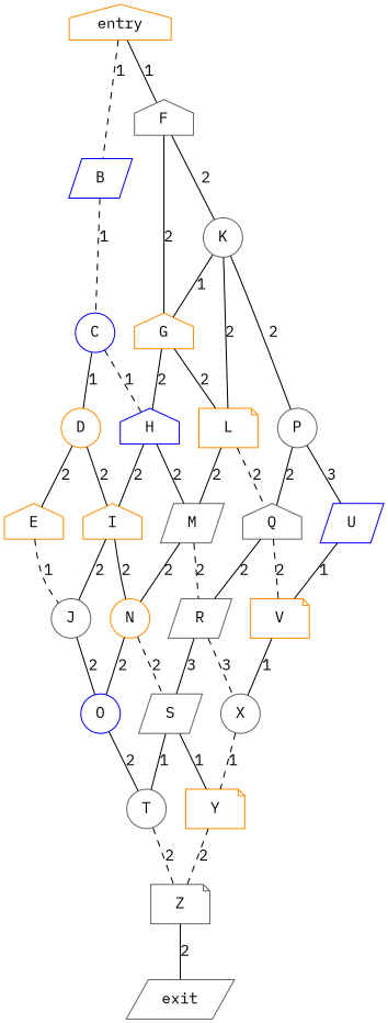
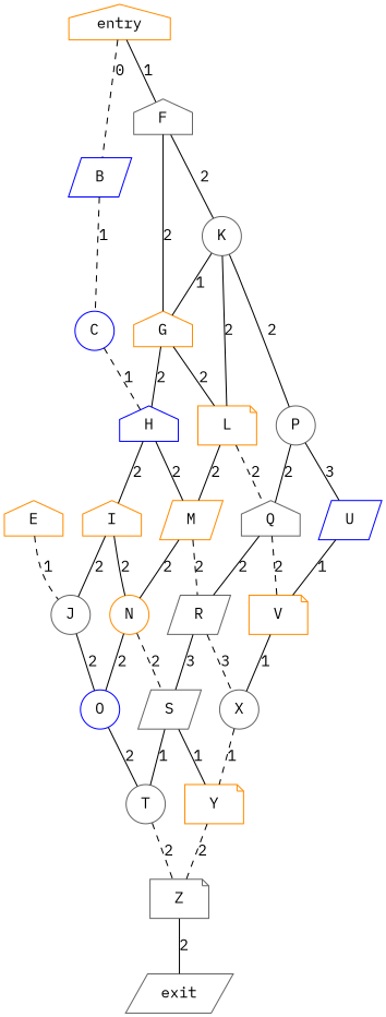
  graph {
    fontname="IBM Plex Mono"
    node [color=gray40 fontname="IBM Plex Mono" shape=circle]
    edge [fontname="IBM Plex Mono" style=solid]
    entry [color=darkorange shape=house]
    B [color=blue shape=parallelogram]
    F [shape=house]
    C [color=blue]
    G [color=darkorange shape=house]
    K
-   D [color=darkorange]
    H [color=blue shape=house]
    L [color=darkorange shape=note]
    E [color=darkorange shape=house]
    I [color=darkorange shape=house]
-   M [shape=parallelogram]
+   M [color=darkorange shape=parallelogram]
    J
    N [color=darkorange]
    O [color=blue]
    T
    P
    Q [shape=house]
    R [shape=parallelogram]
    S [shape=parallelogram]
    Z [shape=note]
    U [color=blue shape=parallelogram]
    V [color=darkorange shape=note]
    X
    Y [color=darkorange shape=note]
    exit [shape=parallelogram]
-   entry -- B [label=1 style=dashed]
+   entry -- B [label=0 style=dashed]
    entry -- F [label=1]
    B -- C [label=1 style=dashed]
    F -- G [label=2]
    F -- K [label=2]
-   C -- D [label=1]
    C -- H [label=1 style=dashed]
    G -- H [label=2]
    G -- L [label=2]
    K -- G [label=1]
    K -- L [label=2]
    K -- P [label=2]
-   D -- E [label=2]
-   D -- I [label=2]
    H -- I [label=2]
    H -- M [label=2]
    L -- M [label=2]
    L -- Q [label=2 style=dashed]
    E -- J [label=1 style=dashed]
    I -- J [label=2]
    I -- N [label=2]
    M -- N [label=2]
    M -- R [label=2 style=dashed]
    J -- O [label=2]
    N -- O [label=2]
    N -- S [label=2 style=dashed]
    O -- T [label=2]
    T -- Z [label=2 style=dashed]
    P -- Q [label=2]
    P -- U [label=3]
    Q -- R [label=2]
    Q -- V [label=2 style=dashed]
    R -- S [label=3]
    R -- X [label=3 style=dashed]
    S -- T [label=1]
    S -- Y [label=1]
    Z -- exit [label=2]
    U -- V [label=1]
    V -- X [label=1]
    X -- Y [label=1 style=dashed]
    Y -- Z [label=2 style=dashed]
  }
